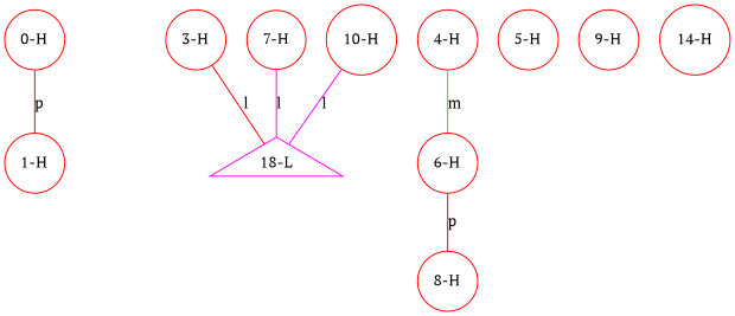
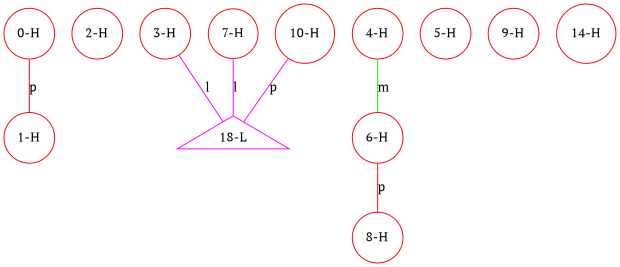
  graph {
    fontname="PT Serif"
    node [color=red fontname="PT Serif" shape=circle]
    edge [color=magenta fontname="PT Serif"]
    n1 [label="0-H"]
    n2 [label="1-H"]
+   n3 [label="2-H"]
    n4 [label="3-H"]
    n5 [color=magenta label="18-L" shape=triangle]
    n6 [label="4-H"]
    n7 [label="6-H"]
    n8 [label="8-H"]
    n9 [label="5-H"]
    n10 [label="7-H"]
    n11 [label="9-H"]
    n12 [label="10-H"]
    n13 [label="14-H"]
    n1 -- n2 [color=red label=p]
-   n4 -- n5 [color=red label=l]
+   n4 -- n5 [label=l]
    n6 -- n7 [color=green label=m]
    n7 -- n8 [color=red label=p]
    n10 -- n5 [label=l]
-   n12 -- n5 [label=l]
+   n12 -- n5 [label=p]
  }
